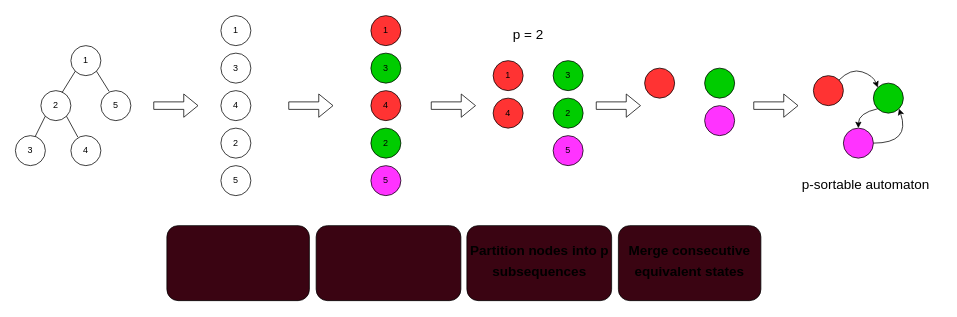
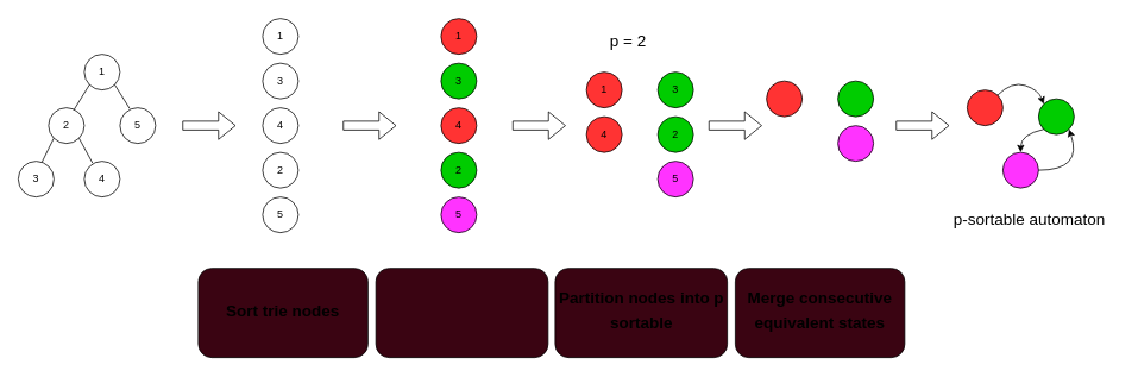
  <mxCell id="0" />
  <mxCell id="1" parent="0" />
  <mxCell id="2" value="" style="rounded=1;whiteSpace=wrap;html=1;fillColor=light-dark(#3A0412,#3A0412);" vertex="1" parent="1"><mxGeometry x="222" y="300" width="190" height="100" as="geometry" /></mxCell>
+ <mxCell id="3" value="&lt;h1 style=&quot;margin-top: 0px;&quot;&gt;&lt;font style=&quot;font-size: 18px;&quot;&gt;Sort trie nodes&lt;/font&gt;&lt;/h1&gt;" style="text;html=1;whiteSpace=wrap;overflow=hidden;rounded=0;align=center;" vertex="1" parent="1"><mxGeometry x="222" y="325" width="190" height="50" as="geometry" /></mxCell>
  <mxCell id="4" value="" style="rounded=1;whiteSpace=wrap;html=1;fillColor=light-dark(#3A0412,#3A0412);" vertex="1" parent="1"><mxGeometry x="421" y="300" width="193" height="100" as="geometry" /></mxCell>
  <mxCell id="5" value="" style="rounded=1;whiteSpace=wrap;html=1;fillColor=light-dark(#3A0412,#3A0412);" vertex="1" parent="1"><mxGeometry x="622" y="300" width="193" height="100" as="geometry" /></mxCell>
- <mxCell id="6" value="&lt;h1 style=&quot;margin-top: 0px;&quot;&gt;&lt;font style=&quot;font-size: 18px;&quot;&gt;Partition nodes into p subsequences&lt;/font&gt;&lt;/h1&gt;&lt;div&gt;&lt;font style=&quot;font-size: 18px;&quot;&gt;&lt;br&gt;&lt;/font&gt;&lt;/div&gt;" style="text;html=1;whiteSpace=wrap;overflow=hidden;rounded=0;align=center;" vertex="1" parent="1"><mxGeometry x="624" y="310" width="190" height="80" as="geometry" /></mxCell>
+ <mxCell id="6" value="&lt;h1 style=&quot;margin-top: 0px;&quot;&gt;&lt;font style=&quot;font-size: 18px;&quot;&gt;Partition nodes into p sortable&lt;/font&gt;&lt;/h1&gt;&lt;div&gt;&lt;font style=&quot;font-size: 18px;&quot;&gt;&lt;br&gt;&lt;/font&gt;&lt;/div&gt;" style="text;html=1;whiteSpace=wrap;overflow=hidden;rounded=0;align=center;" vertex="1" parent="1"><mxGeometry x="624" y="310" width="190" height="80" as="geometry" /></mxCell>
  <mxCell id="7" value="" style="rounded=1;whiteSpace=wrap;html=1;fillColor=light-dark(#3A0412,#3A0412);" vertex="1" parent="1"><mxGeometry x="824" y="300" width="190" height="100" as="geometry" /></mxCell>
  <mxCell id="8" value="&lt;h1 style=&quot;margin-top: 0px;&quot;&gt;&lt;span style=&quot;font-size: 18px;&quot;&gt;Merge consecutive equivalent states&lt;/span&gt;&lt;/h1&gt;" style="text;html=1;whiteSpace=wrap;overflow=hidden;rounded=0;align=center;" vertex="1" parent="1"><mxGeometry x="824" y="310" width="190" height="80" as="geometry" /></mxCell>
  <mxCell id="9" value="1" style="ellipse;whiteSpace=wrap;html=1;aspect=fixed;" vertex="1" parent="1"><mxGeometry x="94" y="60" width="40" height="40" as="geometry" /></mxCell>
  <mxCell id="10" value="5" style="ellipse;whiteSpace=wrap;html=1;aspect=fixed;rotation=0;" vertex="1" parent="1"><mxGeometry x="134" y="120" width="40" height="40" as="geometry" /></mxCell>
  <mxCell id="11" value="2" style="ellipse;whiteSpace=wrap;html=1;aspect=fixed;" vertex="1" parent="1"><mxGeometry x="54" y="120" width="40" height="40" as="geometry" /></mxCell>
  <mxCell id="12" value="4" style="ellipse;whiteSpace=wrap;html=1;aspect=fixed;rotation=0;" vertex="1" parent="1"><mxGeometry x="94" y="180" width="40" height="40" as="geometry" /></mxCell>
  <mxCell id="13" value="" style="endArrow=none;html=1;rounded=0;exitX=1;exitY=1;exitDx=0;exitDy=0;entryX=0.274;entryY=0.026;entryDx=0;entryDy=0;entryPerimeter=0;" edge="1" parent="1" source="9" target="10"><mxGeometry width="50" height="50" relative="1" as="geometry"><mxPoint x="604" y="240" as="sourcePoint" /><mxPoint x="654" y="190" as="targetPoint" /></mxGeometry></mxCell>
  <mxCell id="14" value="" style="endArrow=none;html=1;rounded=0;exitX=0.7;exitY=0.075;exitDx=0;exitDy=0;entryX=0;entryY=1;entryDx=0;entryDy=0;exitPerimeter=0;" edge="1" parent="1" source="11" target="9"><mxGeometry width="50" height="50" relative="1" as="geometry"><mxPoint x="134" y="110" as="sourcePoint" /><mxPoint x="150" y="139" as="targetPoint" /></mxGeometry></mxCell>
  <mxCell id="15" value="" style="endArrow=none;html=1;rounded=0;exitX=1;exitY=1;exitDx=0;exitDy=0;entryX=0.234;entryY=0.053;entryDx=0;entryDy=0;entryPerimeter=0;" edge="1" parent="1" source="11" target="12"><mxGeometry width="50" height="50" relative="1" as="geometry"><mxPoint x="224" y="120" as="sourcePoint" /><mxPoint x="240" y="149" as="targetPoint" /></mxGeometry></mxCell>
  <mxCell id="16" value="3" style="ellipse;whiteSpace=wrap;html=1;aspect=fixed;rotation=0;" vertex="1" parent="1"><mxGeometry x="20" y="180" width="40" height="40" as="geometry" /></mxCell>
  <mxCell id="17" value="" style="endArrow=none;html=1;rounded=0;exitX=0;exitY=1;exitDx=0;exitDy=0;entryX=0.663;entryY=0.026;entryDx=0;entryDy=0;entryPerimeter=0;" edge="1" parent="1" target="16" source="11"><mxGeometry width="50" height="50" relative="1" as="geometry"><mxPoint x="14" y="154" as="sourcePoint" /><mxPoint x="166" y="149" as="targetPoint" /></mxGeometry></mxCell>
  <mxCell id="18" value="1" style="ellipse;whiteSpace=wrap;html=1;aspect=fixed;" vertex="1" parent="1"><mxGeometry x="294" y="20" width="40" height="40" as="geometry" /></mxCell>
  <mxCell id="19" value="3" style="ellipse;whiteSpace=wrap;html=1;aspect=fixed;" vertex="1" parent="1"><mxGeometry x="294" y="70" width="40" height="40" as="geometry" /></mxCell>
  <mxCell id="20" value="4" style="ellipse;whiteSpace=wrap;html=1;aspect=fixed;" vertex="1" parent="1"><mxGeometry x="294" y="120" width="40" height="40" as="geometry" /></mxCell>
  <mxCell id="21" value="2" style="ellipse;whiteSpace=wrap;html=1;aspect=fixed;" vertex="1" parent="1"><mxGeometry x="294" y="170" width="40" height="40" as="geometry" /></mxCell>
  <mxCell id="22" value="5" style="ellipse;whiteSpace=wrap;html=1;aspect=fixed;" vertex="1" parent="1"><mxGeometry x="294" y="220" width="40" height="40" as="geometry" /></mxCell>
  <mxCell id="23" value="1" style="ellipse;whiteSpace=wrap;html=1;aspect=fixed;fillColor=light-dark(#FF3333,#FF3333);" vertex="1" parent="1"><mxGeometry x="494" y="20" width="40" height="40" as="geometry" /></mxCell>
  <mxCell id="24" value="3" style="ellipse;whiteSpace=wrap;html=1;aspect=fixed;fillColor=light-dark(#00CC00,#00CC00);" vertex="1" parent="1"><mxGeometry x="494" y="70" width="40" height="40" as="geometry" /></mxCell>
  <mxCell id="25" value="4" style="ellipse;whiteSpace=wrap;html=1;aspect=fixed;fillColor=light-dark(#FF3333,#FF3333);" vertex="1" parent="1"><mxGeometry x="494" y="120" width="40" height="40" as="geometry" /></mxCell>
  <mxCell id="26" value="2" style="ellipse;whiteSpace=wrap;html=1;aspect=fixed;fillColor=light-dark(#00CC00,#00CC00);" vertex="1" parent="1"><mxGeometry x="494" y="170" width="40" height="40" as="geometry" /></mxCell>
  <mxCell id="27" value="5" style="ellipse;whiteSpace=wrap;html=1;aspect=fixed;fillColor=light-dark(#FF33FF,#FF33FF);" vertex="1" parent="1"><mxGeometry x="494" y="220" width="40" height="40" as="geometry" /></mxCell>
  <mxCell id="28" value="1" style="ellipse;whiteSpace=wrap;html=1;aspect=fixed;fillColor=light-dark(#FF3333,#FF3333);" vertex="1" parent="1"><mxGeometry x="657" y="80" width="40" height="40" as="geometry" /></mxCell>
  <mxCell id="29" value="3" style="ellipse;whiteSpace=wrap;html=1;aspect=fixed;fillColor=light-dark(#00CC00,#00CC00);" vertex="1" parent="1"><mxGeometry x="737" y="80" width="40" height="40" as="geometry" /></mxCell>
  <mxCell id="30" value="4" style="ellipse;whiteSpace=wrap;html=1;aspect=fixed;fillColor=light-dark(#FF3333,#FF3333);" vertex="1" parent="1"><mxGeometry x="657" y="130" width="40" height="40" as="geometry" /></mxCell>
  <mxCell id="31" value="2" style="ellipse;whiteSpace=wrap;html=1;aspect=fixed;fillColor=light-dark(#00CC00,#00CC00);" vertex="1" parent="1"><mxGeometry x="737" y="130" width="40" height="40" as="geometry" /></mxCell>
  <mxCell id="32" value="5" style="ellipse;whiteSpace=wrap;html=1;aspect=fixed;fillColor=light-dark(#FF33FF,#FF33FF);" vertex="1" parent="1"><mxGeometry x="737" y="180" width="40" height="40" as="geometry" /></mxCell>
  <mxCell id="33" value="&lt;div&gt;&lt;br&gt;&lt;/div&gt;" style="ellipse;whiteSpace=wrap;html=1;aspect=fixed;fillColor=light-dark(#FF3333,#FF3333);" vertex="1" parent="1"><mxGeometry x="859" y="90" width="40" height="40" as="geometry" /></mxCell>
  <mxCell id="34" value="" style="ellipse;whiteSpace=wrap;html=1;aspect=fixed;fillColor=light-dark(#00CC00,#00CC00);" vertex="1" parent="1"><mxGeometry x="939" y="90" width="40" height="40" as="geometry" /></mxCell>
  <mxCell id="35" value="" style="ellipse;whiteSpace=wrap;html=1;aspect=fixed;fillColor=light-dark(#FF33FF,#FF33FF);" vertex="1" parent="1"><mxGeometry x="939" y="140" width="40" height="40" as="geometry" /></mxCell>
  <mxCell id="36" value="&lt;div&gt;&lt;br&gt;&lt;/div&gt;" style="ellipse;whiteSpace=wrap;html=1;aspect=fixed;fillColor=light-dark(#FF3333,#FF3333);" vertex="1" parent="1"><mxGeometry x="1084" y="100" width="40" height="40" as="geometry" /></mxCell>
  <mxCell id="37" value="" style="ellipse;whiteSpace=wrap;html=1;aspect=fixed;fillColor=light-dark(#00CC00,#00CC00);" vertex="1" parent="1"><mxGeometry x="1164" y="110" width="40" height="40" as="geometry" /></mxCell>
  <mxCell id="38" value="" style="ellipse;whiteSpace=wrap;html=1;aspect=fixed;fillColor=light-dark(#FF33FF,#FF33FF);" vertex="1" parent="1"><mxGeometry x="1124" y="170" width="40" height="40" as="geometry" /></mxCell>
  <mxCell id="39" value="" style="curved=1;endArrow=classic;html=1;rounded=0;entryX=1;entryY=1;entryDx=0;entryDy=0;" edge="1" parent="1" target="37"><mxGeometry width="50" height="50" relative="1" as="geometry"><mxPoint x="1164" y="190" as="sourcePoint" /><mxPoint x="1214" y="140" as="targetPoint" /><Array as="points"><mxPoint x="1214" y="190" /></Array></mxGeometry></mxCell>
  <mxCell id="40" value="" style="curved=1;endArrow=classic;html=1;rounded=0;exitX=1;exitY=0;exitDx=0;exitDy=0;entryX=0;entryY=0;entryDx=0;entryDy=0;" edge="1" parent="1" source="36" target="37"><mxGeometry width="50" height="50" relative="1" as="geometry"><mxPoint x="1108.142" y="95.858" as="sourcePoint" /><mxPoint x="1164" y="100" as="targetPoint" /><Array as="points"><mxPoint x="1134" y="90" /><mxPoint x="1164" y="100" /></Array></mxGeometry></mxCell>
  <mxCell id="41" value="" style="curved=1;endArrow=classic;html=1;rounded=0;entryX=0.5;entryY=0;entryDx=0;entryDy=0;exitX=0;exitY=1;exitDx=0;exitDy=0;" edge="1" parent="1" source="37" target="38"><mxGeometry width="50" height="50" relative="1" as="geometry"><mxPoint x="1114" y="163" as="sourcePoint" /><mxPoint x="1148" y="117" as="targetPoint" /><Array as="points"><mxPoint x="1144" y="150" /></Array></mxGeometry></mxCell>
  <mxCell id="42" value="" style="shape=flexArrow;endArrow=classic;html=1;rounded=0;" edge="1" parent="1"><mxGeometry width="50" height="50" relative="1" as="geometry"><mxPoint x="204" y="140" as="sourcePoint" /><mxPoint x="264" y="140" as="targetPoint" /></mxGeometry></mxCell>
  <mxCell id="43" value="" style="shape=flexArrow;endArrow=classic;html=1;rounded=0;" edge="1" parent="1"><mxGeometry width="50" height="50" relative="1" as="geometry"><mxPoint x="384" y="140" as="sourcePoint" /><mxPoint x="444" y="140" as="targetPoint" /></mxGeometry></mxCell>
  <mxCell id="44" value="" style="shape=flexArrow;endArrow=classic;html=1;rounded=0;" edge="1" parent="1"><mxGeometry width="50" height="50" relative="1" as="geometry"><mxPoint x="574" y="140" as="sourcePoint" /><mxPoint x="634" y="140" as="targetPoint" /><Array as="points"><mxPoint x="574" y="140" /></Array></mxGeometry></mxCell>
  <mxCell id="45" value="" style="shape=flexArrow;endArrow=classic;html=1;rounded=0;" edge="1" parent="1"><mxGeometry width="50" height="50" relative="1" as="geometry"><mxPoint x="794" y="140" as="sourcePoint" /><mxPoint x="854" y="140" as="targetPoint" /></mxGeometry></mxCell>
  <mxCell id="46" value="" style="shape=flexArrow;endArrow=classic;html=1;rounded=0;" edge="1" parent="1"><mxGeometry width="50" height="50" relative="1" as="geometry"><mxPoint x="1004" y="140" as="sourcePoint" /><mxPoint x="1064" y="140" as="targetPoint" /></mxGeometry></mxCell>
  <mxCell id="47" value="&lt;font style=&quot;font-size: 18px;&quot;&gt;p = 2&lt;/font&gt;" style="text;html=1;whiteSpace=wrap;strokeColor=none;fillColor=none;align=center;verticalAlign=middle;rounded=0;" vertex="1" parent="1"><mxGeometry x="673.5" y="30" width="60" height="30" as="geometry" /></mxCell>
  <mxCell id="48" value="&lt;font style=&quot;font-size: 18px;&quot;&gt;p-sortable automaton&lt;/font&gt;" style="text;html=1;whiteSpace=wrap;strokeColor=none;fillColor=none;align=center;verticalAlign=middle;rounded=0;" vertex="1" parent="1"><mxGeometry x="1054" y="230" width="200" height="30" as="geometry" /></mxCell>
